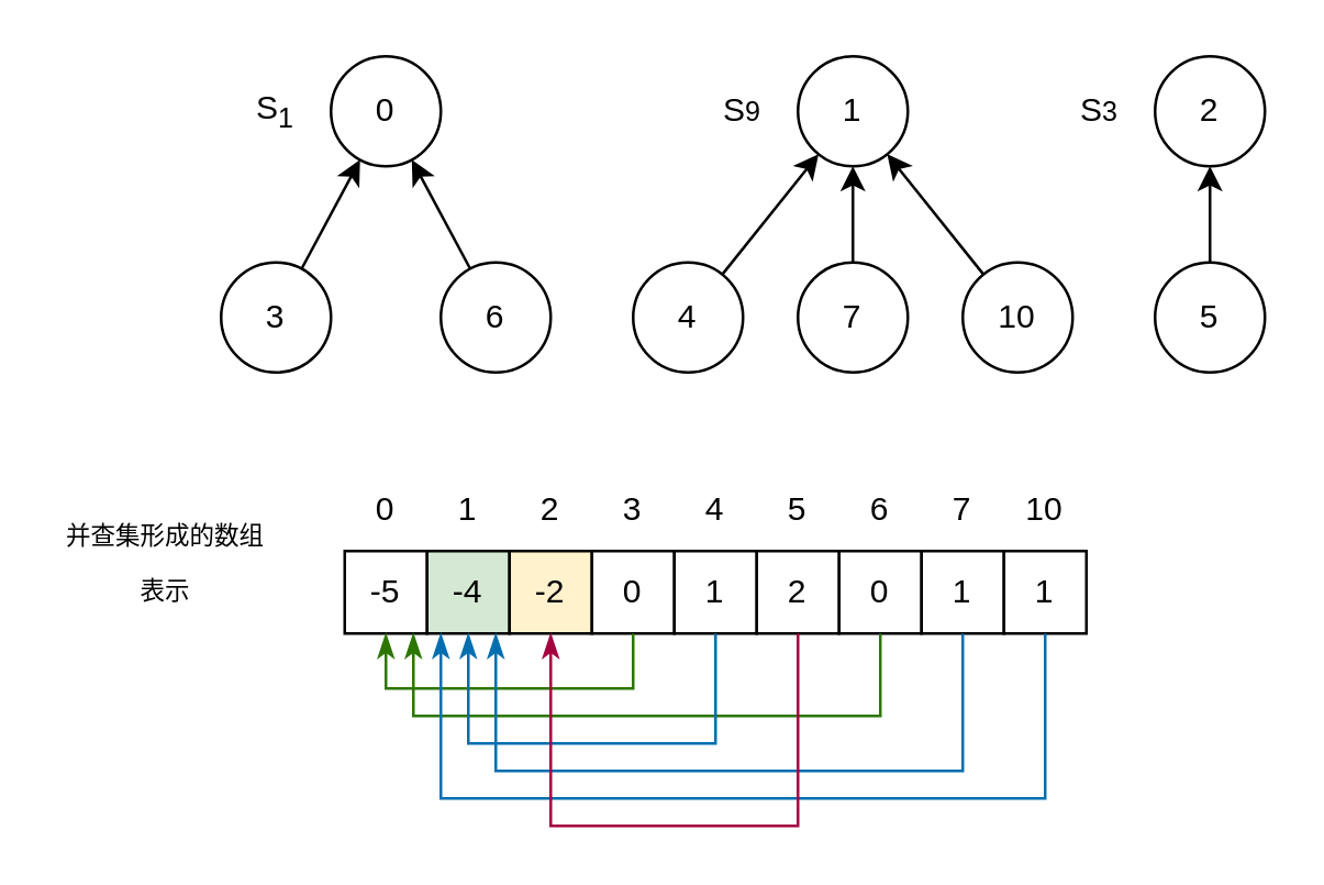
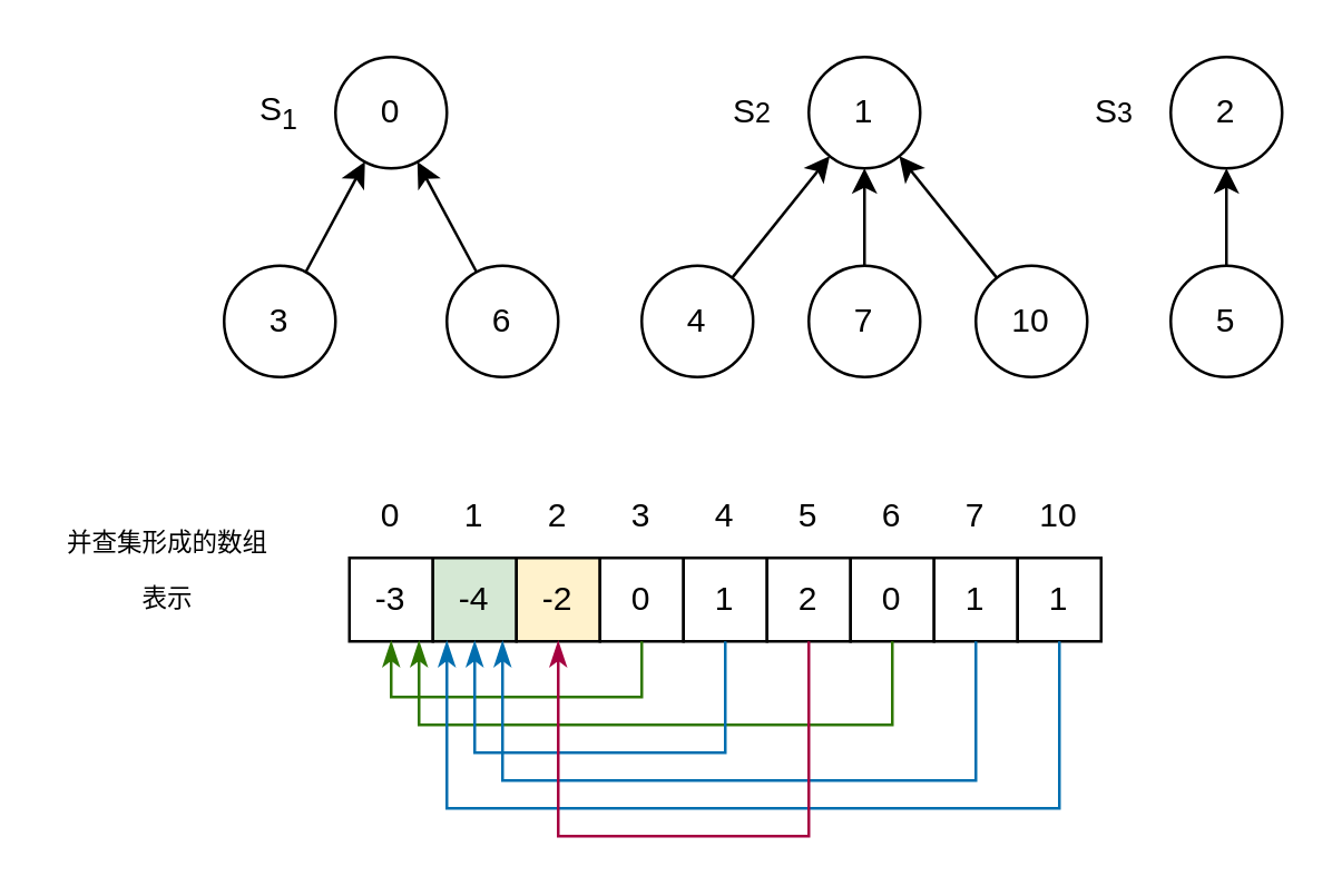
  <mxCell id="0" />
  <mxCell id="1" parent="0" />
  <mxCell id="2" value="0" style="ellipse;whiteSpace=wrap;html=1;aspect=fixed;flipH=1;flipV=1;" parent="1" vertex="1"><mxGeometry x="120" y="20" width="40" height="40" as="geometry" /></mxCell>
  <mxCell id="3" value="1" style="ellipse;whiteSpace=wrap;html=1;aspect=fixed;flipH=1;flipV=1;" parent="1" vertex="1"><mxGeometry x="290" y="20" width="40" height="40" as="geometry" /></mxCell>
  <mxCell id="4" value="2" style="ellipse;whiteSpace=wrap;html=1;aspect=fixed;flipH=1;flipV=1;" parent="1" vertex="1"><mxGeometry x="420" y="20" width="40" height="40" as="geometry" /></mxCell>
  <mxCell id="5" style="edgeStyle=none;html=1;" edge="1" parent="1" source="6" target="2"><mxGeometry relative="1" as="geometry" /></mxCell>
  <mxCell id="6" value="3" style="ellipse;whiteSpace=wrap;html=1;aspect=fixed;flipH=1;flipV=1;" parent="1" vertex="1"><mxGeometry x="80" y="95" width="40" height="40" as="geometry" /></mxCell>
  <mxCell id="7" style="edgeStyle=none;html=1;" edge="1" parent="1" source="8" target="3"><mxGeometry relative="1" as="geometry" /></mxCell>
  <mxCell id="8" value="4" style="ellipse;whiteSpace=wrap;html=1;aspect=fixed;flipH=1;flipV=1;" parent="1" vertex="1"><mxGeometry x="230" y="95" width="40" height="40" as="geometry" /></mxCell>
  <mxCell id="9" style="edgeStyle=none;html=1;" edge="1" parent="1" source="10" target="4"><mxGeometry relative="1" as="geometry" /></mxCell>
  <mxCell id="10" value="5" style="ellipse;whiteSpace=wrap;html=1;aspect=fixed;flipH=1;flipV=1;" parent="1" vertex="1"><mxGeometry x="420" y="95" width="40" height="40" as="geometry" /></mxCell>
  <mxCell id="11" style="edgeStyle=none;html=1;" edge="1" parent="1" source="12" target="2"><mxGeometry relative="1" as="geometry" /></mxCell>
  <mxCell id="12" value="6" style="ellipse;whiteSpace=wrap;html=1;aspect=fixed;flipH=1;flipV=1;" parent="1" vertex="1"><mxGeometry x="160" y="95" width="40" height="40" as="geometry" /></mxCell>
  <mxCell id="13" style="edgeStyle=none;html=1;" edge="1" parent="1" source="14" target="3"><mxGeometry relative="1" as="geometry" /></mxCell>
  <mxCell id="14" value="7" style="ellipse;whiteSpace=wrap;html=1;aspect=fixed;flipH=1;flipV=1;" parent="1" vertex="1"><mxGeometry x="290" y="95" width="40" height="40" as="geometry" /></mxCell>
  <mxCell id="15" style="edgeStyle=none;html=1;" edge="1" parent="1" source="16" target="3"><mxGeometry relative="1" as="geometry" /></mxCell>
  <mxCell id="16" value="10" style="ellipse;whiteSpace=wrap;html=1;aspect=fixed;flipH=1;flipV=1;" parent="1" vertex="1"><mxGeometry x="350" y="95" width="40" height="40" as="geometry" /></mxCell>
  <mxCell id="17" value="&lt;div style=&quot;font-family: Consolas, &amp;quot;Courier New&amp;quot;, monospace; line-height: 19px;&quot;&gt;&lt;span style=&quot;&quot;&gt;&lt;font style=&quot;font-size: 9px;&quot;&gt;并查集形成的数组表示&lt;/font&gt;&lt;/span&gt;&lt;/div&gt;" style="text;html=1;strokeColor=none;fillColor=none;align=center;verticalAlign=middle;whiteSpace=wrap;rounded=0;fontColor=default;labelBackgroundColor=none;labelBorderColor=none;" parent="1" vertex="1"><mxGeometry x="20" y="190" width="80" height="30" as="geometry" /></mxCell>
  <mxCell id="18" value="S&lt;sub&gt;1&lt;/sub&gt;" style="text;html=1;strokeColor=none;fillColor=none;align=center;verticalAlign=middle;whiteSpace=wrap;rounded=0;" vertex="1" parent="1"><mxGeometry x="70" y="25" width="60" height="30" as="geometry" /></mxCell>
- <mxCell id="19" value="S&lt;span style=&quot;font-size: 10px;&quot;&gt;9&lt;/span&gt;" style="text;html=1;strokeColor=none;fillColor=none;align=center;verticalAlign=middle;whiteSpace=wrap;rounded=0;" vertex="1" parent="1"><mxGeometry x="240" y="25" width="60" height="30" as="geometry" /></mxCell>
+ <mxCell id="19" value="S&lt;span style=&quot;font-size: 10px;&quot;&gt;2&lt;/span&gt;" style="text;html=1;strokeColor=none;fillColor=none;align=center;verticalAlign=middle;whiteSpace=wrap;rounded=0;" vertex="1" parent="1"><mxGeometry x="240" y="25" width="60" height="30" as="geometry" /></mxCell>
  <mxCell id="20" value="S&lt;span style=&quot;font-size: 10px;&quot;&gt;3&lt;/span&gt;" style="text;html=1;strokeColor=none;fillColor=none;align=center;verticalAlign=middle;whiteSpace=wrap;rounded=0;" vertex="1" parent="1"><mxGeometry x="370" y="25" width="60" height="30" as="geometry" /></mxCell>
- <mxCell id="21" value="-5" style="rounded=0;whiteSpace=wrap;html=1;" parent="1" vertex="1"><mxGeometry x="125" y="200" width="30" height="30" as="geometry" /></mxCell>
+ <mxCell id="21" value="-3" style="rounded=0;whiteSpace=wrap;html=1;" parent="1" vertex="1"><mxGeometry x="125" y="200" width="30" height="30" as="geometry" /></mxCell>
  <mxCell id="22" value="-4" style="rounded=0;whiteSpace=wrap;html=1;fillColor=#d5e8d4;" parent="1" vertex="1"><mxGeometry x="155" y="200" width="30" height="30" as="geometry" /></mxCell>
  <mxCell id="23" value="-2" style="rounded=0;whiteSpace=wrap;html=1;fillColor=#fff2cc;" parent="1" vertex="1"><mxGeometry x="185" y="200" width="30" height="30" as="geometry" /></mxCell>
  <mxCell id="24" value="0" style="rounded=0;whiteSpace=wrap;html=1;" parent="1" vertex="1"><mxGeometry x="215" y="200" width="30" height="30" as="geometry" /></mxCell>
  <mxCell id="25" value="1" style="rounded=0;whiteSpace=wrap;html=1;" parent="1" vertex="1"><mxGeometry x="245" y="200" width="30" height="30" as="geometry" /></mxCell>
  <mxCell id="26" value="2" style="rounded=0;whiteSpace=wrap;html=1;" parent="1" vertex="1"><mxGeometry x="275" y="200" width="30" height="30" as="geometry" /></mxCell>
  <mxCell id="27" value="0" style="rounded=0;whiteSpace=wrap;html=1;" parent="1" vertex="1"><mxGeometry x="305" y="200" width="30" height="30" as="geometry" /></mxCell>
  <mxCell id="28" value="1" style="rounded=0;whiteSpace=wrap;html=1;" parent="1" vertex="1"><mxGeometry x="335" y="200" width="30" height="30" as="geometry" /></mxCell>
  <mxCell id="29" value="1" style="rounded=0;whiteSpace=wrap;html=1;" parent="1" vertex="1"><mxGeometry x="365" y="200" width="30" height="30" as="geometry" /></mxCell>
  <mxCell id="30" value="0" style="text;html=1;strokeColor=none;fillColor=none;align=center;verticalAlign=middle;whiteSpace=wrap;rounded=0;" parent="1" vertex="1"><mxGeometry x="110" y="170" width="60" height="30" as="geometry" /></mxCell>
  <mxCell id="31" value="1" style="text;html=1;strokeColor=none;fillColor=none;align=center;verticalAlign=middle;whiteSpace=wrap;rounded=0;" parent="1" vertex="1"><mxGeometry x="140" y="170" width="60" height="30" as="geometry" /></mxCell>
  <mxCell id="32" value="2" style="text;html=1;strokeColor=none;fillColor=none;align=center;verticalAlign=middle;whiteSpace=wrap;rounded=0;" parent="1" vertex="1"><mxGeometry x="170" y="170" width="60" height="30" as="geometry" /></mxCell>
  <mxCell id="33" value="3" style="text;html=1;strokeColor=none;fillColor=none;align=center;verticalAlign=middle;whiteSpace=wrap;rounded=0;" parent="1" vertex="1"><mxGeometry x="200" y="170" width="60" height="30" as="geometry" /></mxCell>
  <mxCell id="34" value="4" style="text;html=1;strokeColor=none;fillColor=none;align=center;verticalAlign=middle;whiteSpace=wrap;rounded=0;" parent="1" vertex="1"><mxGeometry x="230" y="170" width="60" height="30" as="geometry" /></mxCell>
  <mxCell id="35" value="5" style="text;html=1;strokeColor=none;fillColor=none;align=center;verticalAlign=middle;whiteSpace=wrap;rounded=0;" parent="1" vertex="1"><mxGeometry x="260" y="170" width="60" height="30" as="geometry" /></mxCell>
  <mxCell id="36" value="6" style="text;html=1;strokeColor=none;fillColor=none;align=center;verticalAlign=middle;whiteSpace=wrap;rounded=0;" parent="1" vertex="1"><mxGeometry x="290" y="170" width="60" height="30" as="geometry" /></mxCell>
  <mxCell id="37" value="7" style="text;html=1;strokeColor=none;fillColor=none;align=center;verticalAlign=middle;whiteSpace=wrap;rounded=0;" parent="1" vertex="1"><mxGeometry x="320" y="170" width="60" height="30" as="geometry" /></mxCell>
  <mxCell id="38" value="10" style="text;html=1;strokeColor=none;fillColor=none;align=center;verticalAlign=middle;whiteSpace=wrap;rounded=0;" parent="1" vertex="1"><mxGeometry x="350" y="170" width="60" height="30" as="geometry" /></mxCell>
  <mxCell id="39" value="" style="endArrow=classicThin;html=1;exitX=0.5;exitY=1;exitDx=0;exitDy=0;rounded=0;entryX=0.5;entryY=1;entryDx=0;entryDy=0;endFill=1;fillColor=#60a917;strokeColor=#2D7600;" edge="1" parent="1" source="24" target="21"><mxGeometry width="50" height="50" relative="1" as="geometry"><mxPoint x="240" y="220" as="sourcePoint" /><mxPoint x="140" y="260" as="targetPoint" /><Array as="points"><mxPoint x="230" y="250" /><mxPoint x="140" y="250" /></Array></mxGeometry></mxCell>
  <mxCell id="40" value="" style="endArrow=classicThin;html=1;exitX=0.5;exitY=1;exitDx=0;exitDy=0;rounded=0;entryX=0.5;entryY=1;entryDx=0;entryDy=0;endFill=1;fillColor=#60a917;strokeColor=#2D7600;" edge="1" parent="1" source="27"><mxGeometry width="50" height="50" relative="1" as="geometry"><mxPoint x="240" y="230" as="sourcePoint" /><mxPoint x="150" y="230" as="targetPoint" /><Array as="points"><mxPoint x="320" y="260" /><mxPoint x="150" y="260" /></Array></mxGeometry></mxCell>
  <mxCell id="41" value="" style="endArrow=classicThin;html=1;exitX=0.5;exitY=1;exitDx=0;exitDy=0;rounded=0;entryX=0.5;entryY=1;entryDx=0;entryDy=0;endFill=1;fillColor=#1ba1e2;strokeColor=#006EAF;" edge="1" parent="1"><mxGeometry width="50" height="50" relative="1" as="geometry"><mxPoint x="260" y="230" as="sourcePoint" /><mxPoint x="170" y="230" as="targetPoint" /><Array as="points"><mxPoint x="260" y="270" /><mxPoint x="170" y="270" /></Array></mxGeometry></mxCell>
  <mxCell id="42" value="" style="endArrow=classicThin;html=1;exitX=0.5;exitY=1;exitDx=0;exitDy=0;rounded=0;entryX=0.5;entryY=1;entryDx=0;entryDy=0;endFill=1;fillColor=#1ba1e2;strokeColor=#006EAF;" edge="1" parent="1" source="28"><mxGeometry width="50" height="50" relative="1" as="geometry"><mxPoint x="270" y="230" as="sourcePoint" /><mxPoint x="180" y="230" as="targetPoint" /><Array as="points"><mxPoint x="350" y="280" /><mxPoint x="180" y="280" /></Array></mxGeometry></mxCell>
  <mxCell id="43" value="" style="endArrow=classicThin;html=1;exitX=0.5;exitY=1;exitDx=0;exitDy=0;rounded=0;entryX=0.5;entryY=1;entryDx=0;entryDy=0;endFill=1;fillColor=#1ba1e2;strokeColor=#006EAF;" edge="1" parent="1" source="29"><mxGeometry width="50" height="50" relative="1" as="geometry"><mxPoint x="330" y="230" as="sourcePoint" /><mxPoint x="160" y="230" as="targetPoint" /><Array as="points"><mxPoint x="380" y="290" /><mxPoint x="160" y="290" /></Array></mxGeometry></mxCell>
  <mxCell id="44" value="" style="endArrow=classicThin;html=1;exitX=0.5;exitY=1;exitDx=0;exitDy=0;rounded=0;entryX=0.5;entryY=1;entryDx=0;entryDy=0;endFill=1;fillColor=#d80073;strokeColor=#A50040;" edge="1" parent="1" source="26"><mxGeometry width="50" height="50" relative="1" as="geometry"><mxPoint x="420" y="230" as="sourcePoint" /><mxPoint x="200" y="230" as="targetPoint" /><Array as="points"><mxPoint x="290" y="300" /><mxPoint x="200" y="300" /></Array></mxGeometry></mxCell>
